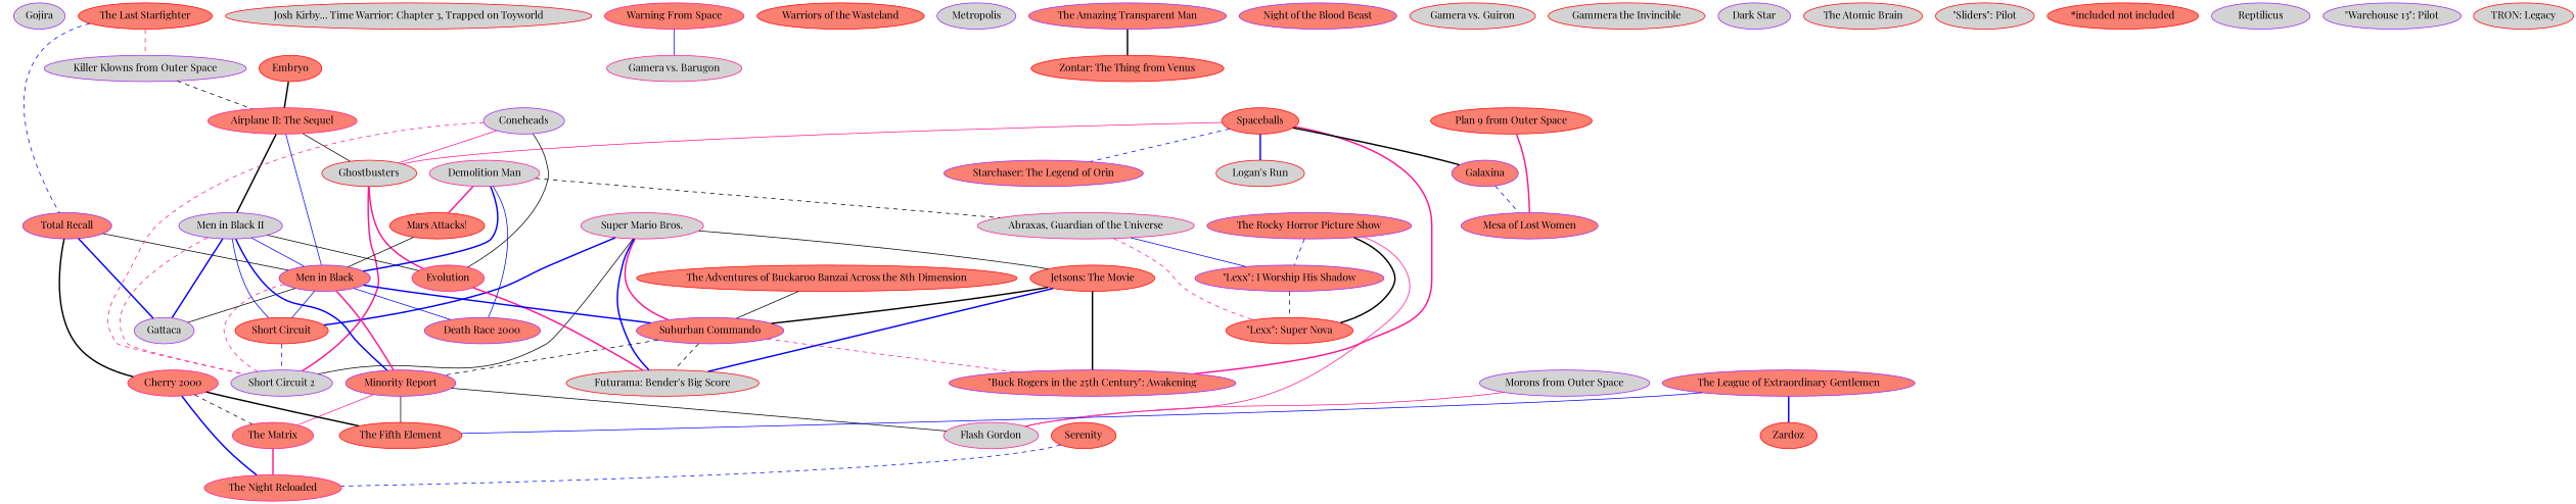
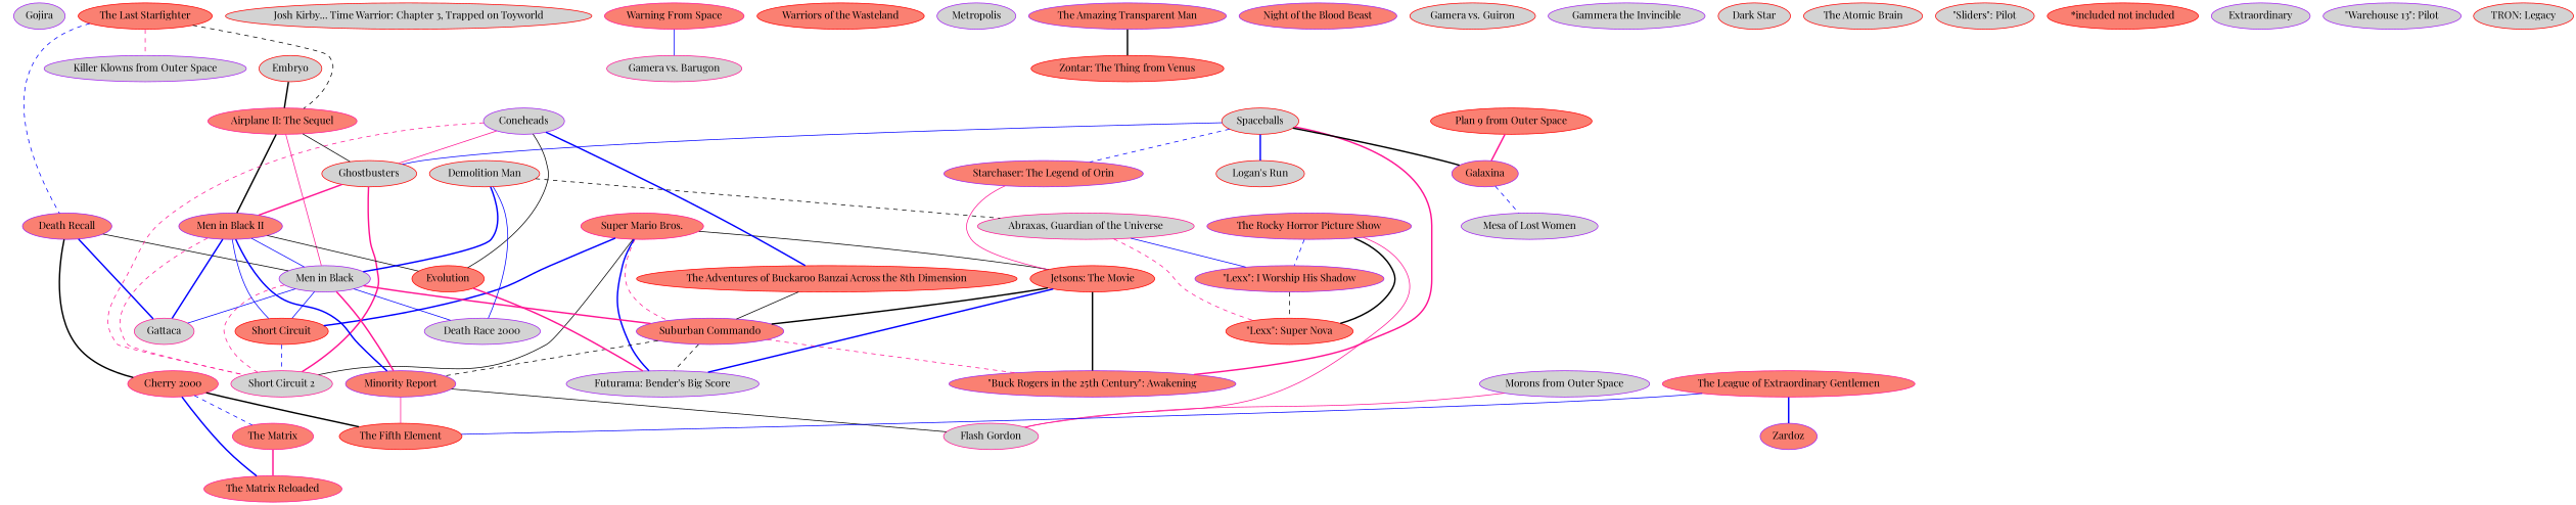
  graph {
    fontname="Playfair Display"
    node [color=purple fillcolor=salmon fontname="Playfair Display" style=filled]
    edge [color=blue fontname="Playfair Display" style=bold]
    n1 [fillcolor=lightgrey label=Gojira]
-   n2 [color=deeppink fillcolor=lightgrey label="Super Mario Bros."]
+   n2 [color=deeppink label="Super Mario Bros."]
    n3 [color=red label="Jetsons: The Movie"]
    n4 [label="Suburban Commando"]
    n5 [color=red label="Short Circuit"]
-   n6 [color=red fillcolor=lightgrey label="Futurama: Bender's Big Score"]
-   n7 [fillcolor=lightgrey label="Short Circuit 2"]
+   n6 [fillcolor=lightgrey label="Futurama: Bender's Big Score"]
+   n7 [color=deeppink fillcolor=lightgrey label="Short Circuit 2"]
    n8 [label="\"Buck Rogers in the 25th Century\": Awakening"]
    n9 [label="Minority Report"]
-   n10 [color=red label=Spaceballs]
+   n10 [color=red fillcolor=lightgrey label=Spaceballs]
    n11 [label=Galaxina]
    n12 [label="Starchaser: The Legend of Orin"]
    n13 [color=red fillcolor=lightgrey label=Ghostbusters]
    n14 [color=red fillcolor=lightgrey label="Logan's Run"]
-   n15 [label="Mesa of Lost Women"]
-   n16 [color=deeppink label=Evolution]
+   n15 [fillcolor=lightgrey label="Mesa of Lost Women"]
+   n16 [color=red label=Evolution]
    n17 [label="The Rocky Horror Picture Show"]
    n18 [label="\"Lexx\": I Worship His Shadow"]
    n19 [color=red label="\"Lexx\": Super Nova"]
    n20 [color=deeppink fillcolor=lightgrey label="Flash Gordon"]
    n21 [color=red label="The Last Starfighter"]
    n22 [fillcolor=lightgrey label="Killer Klowns from Outer Space"]
-   n23 [label="Total Recall"]
+   n23 [label="Death Recall"]
    n24 [color=deeppink label="Airplane II: The Sequel"]
-   n25 [label="Men in Black"]
+   n25 [fillcolor=lightgrey label="Men in Black"]
    n26 [color=deeppink label="Cherry 2000"]
-   n27 [fillcolor=lightgrey label=Gattaca]
+   n27 [color=deeppink fillcolor=lightgrey label=Gattaca]
    n28 [color=red fillcolor=lightgrey label="Josh Kirby... Time Warrior: Chapter 3, Trapped on Toyworld"]
    n29 [color=deeppink label="Warning From Space"]
    n30 [color=deeppink fillcolor=lightgrey label="Gamera vs. Barugon"]
    n31 [fillcolor=lightgrey label=Coneheads]
    n32 [color=red label="The Adventures of Buckaroo Banzai Across the 8th Dimension"]
    n33 [color=red label="Warriors of the Wasteland"]
-   n34 [color=red label=Embryo]
-   n35 [fillcolor=lightgrey label="Men in Black II"]
-   n36 [color=deeppink fillcolor=lightgrey label="Demolition Man"]
-   n37 [color=red label="Mars Attacks!"]
-   n38 [label="Death Race 2000"]
+   n34 [color=red fillcolor=lightgrey label=Embryo]
+   n35 [label="Men in Black II"]
+   n36 [color=red fillcolor=lightgrey label="Demolition Man"]
+   n38 [fillcolor=lightgrey label="Death Race 2000"]
    n39 [color=deeppink fillcolor=lightgrey label="Abraxas, Guardian of the Universe"]
    n40 [fillcolor=lightgrey label=Metropolis]
    n41 [color=red label="Plan 9 from Outer Space"]
    n42 [label="The Amazing Transparent Man"]
    n43 [color=red label="Zontar: The Thing from Venus"]
    n44 [label="Night of the Blood Beast"]
    n45 [color=red label="The Fifth Element"]
    n46 [color=deeppink label="The Matrix"]
-   n47 [color=deeppink label="The Night Reloaded"]
+   n47 [color=deeppink label="The Matrix Reloaded"]
    n48 [color=red fillcolor=lightgrey label="Gamera vs. Guiron"]
-   n49 [color=red fillcolor=lightgrey label="Gammera the Invincible"]
+   n49 [fillcolor=lightgrey label="Gammera the Invincible"]
    n50 [fillcolor=lightgrey label="Morons from Outer Space"]
-   n51 [fillcolor=lightgrey label="Dark Star"]
+   n51 [color=red fillcolor=lightgrey label="Dark Star"]
    n52 [color=red fillcolor=lightgrey label="The Atomic Brain"]
-   n53 [label="The League of Extraordinary Gentlemen"]
-   n54 [color=red label=Zardoz]
+   n53 [color=deeppink label="The League of Extraordinary Gentlemen"]
+   n54 [label=Zardoz]
    n55 [color=red fillcolor=lightgrey label="\"Sliders\": Pilot"]
    n56 [color=red label="*included not included"]
-   n57 [color=red label=Serenity]
-   n58 [fillcolor=lightgrey label=Reptilicus]
+   n58 [fillcolor=lightgrey label=Extraordinary]
    n59 [fillcolor=lightgrey label="\"Warehouse 13\": Pilot"]
    n60 [color=red fillcolor=lightgrey label="TRON: Legacy"]
    n2 -- n3 [color=black style=solid]
-   n2 -- n4 [color=deeppink]
+   n2 -- n4 [color=deeppink style=dashed]
    n2 -- n5
    n2 -- n6
    n2 -- n7 [color=black style=solid]
    n3 -- n4 [color=black]
    n3 -- n6
    n3 -- n8 [color=black]
    n4 -- n6 [color=black style=dashed]
    n4 -- n8 [color=deeppink style=dashed]
    n4 -- n9 [color=black style=dashed]
    n5 -- n7 [style=dashed]
    n9 -- n20 [color=black style=solid]
-   n9 -- n45 [color=black style=solid]
-   n9 -- n46 [color=deeppink style=solid]
+   n9 -- n45 [color=deeppink style=solid]
    n10 -- n8 [color=deeppink]
    n10 -- n11 [color=black]
    n10 -- n12 [style=dashed]
-   n10 -- n13 [color=deeppink style=solid]
+   n10 -- n13 [style=solid]
    n10 -- n14
    n11 -- n15 [style=dashed]
+   n12 -- n3 [color=deeppink style=solid]
    n13 -- n7 [color=deeppink]
-   n13 -- n16 [color=deeppink]
+   n13 -- n35 [color=deeppink]
    n16 -- n6 [color=deeppink]
    n17 -- n18 [style=dashed]
    n17 -- n19 [color=black]
    n17 -- n20 [color=deeppink style=solid]
    n18 -- n19 [color=black style=dashed]
    n21 -- n22 [color=deeppink style=dashed]
    n21 -- n23 [style=dashed]
-   n22 -- n24 [color=black style=dashed]
+   n21 -- n24 [color=black style=dashed]
    n23 -- n25 [color=black style=solid]
    n23 -- n26 [color=black]
    n23 -- n27
    n24 -- n13 [color=black style=solid]
-   n24 -- n25 [style=solid]
+   n24 -- n25 [color=deeppink style=solid]
    n24 -- n35 [color=black]
-   n25 -- n4
+   n25 -- n4 [color=deeppink]
    n25 -- n5 [style=solid]
    n25 -- n7 [color=deeppink style=dashed]
    n25 -- n9 [color=deeppink]
-   n25 -- n27 [color=black style=solid]
+   n25 -- n27 [style=solid]
    n25 -- n38 [style=solid]
    n26 -- n45 [color=black]
-   n26 -- n46 [color=black style=dashed]
+   n26 -- n46 [style=dashed]
    n26 -- n47
    n29 -- n30 [style=solid]
    n31 -- n7 [color=deeppink style=dashed]
    n31 -- n13 [color=deeppink style=solid]
    n31 -- n16 [color=black style=solid]
+   n31 -- n32
    n32 -- n4 [color=black style=solid]
    n34 -- n24 [color=black]
    n35 -- n5 [style=solid]
    n35 -- n7 [color=deeppink style=dashed]
    n35 -- n9
    n35 -- n16 [color=black style=solid]
    n35 -- n25 [style=solid]
    n35 -- n27
    n36 -- n25
-   n36 -- n37 [color=deeppink]
    n36 -- n38 [style=solid]
    n36 -- n39 [color=black style=dashed]
-   n37 -- n25 [color=black style=solid]
    n39 -- n18 [style=solid]
    n39 -- n19 [color=deeppink style=dashed]
-   n41 -- n15 [color=deeppink]
+   n41 -- n11 [color=deeppink]
    n42 -- n43 [color=black]
    n46 -- n47 [color=deeppink]
    n50 -- n20 [color=deeppink style=solid]
    n53 -- n45 [style=solid]
    n53 -- n54
-   n57 -- n47 [style=dashed]
  }
